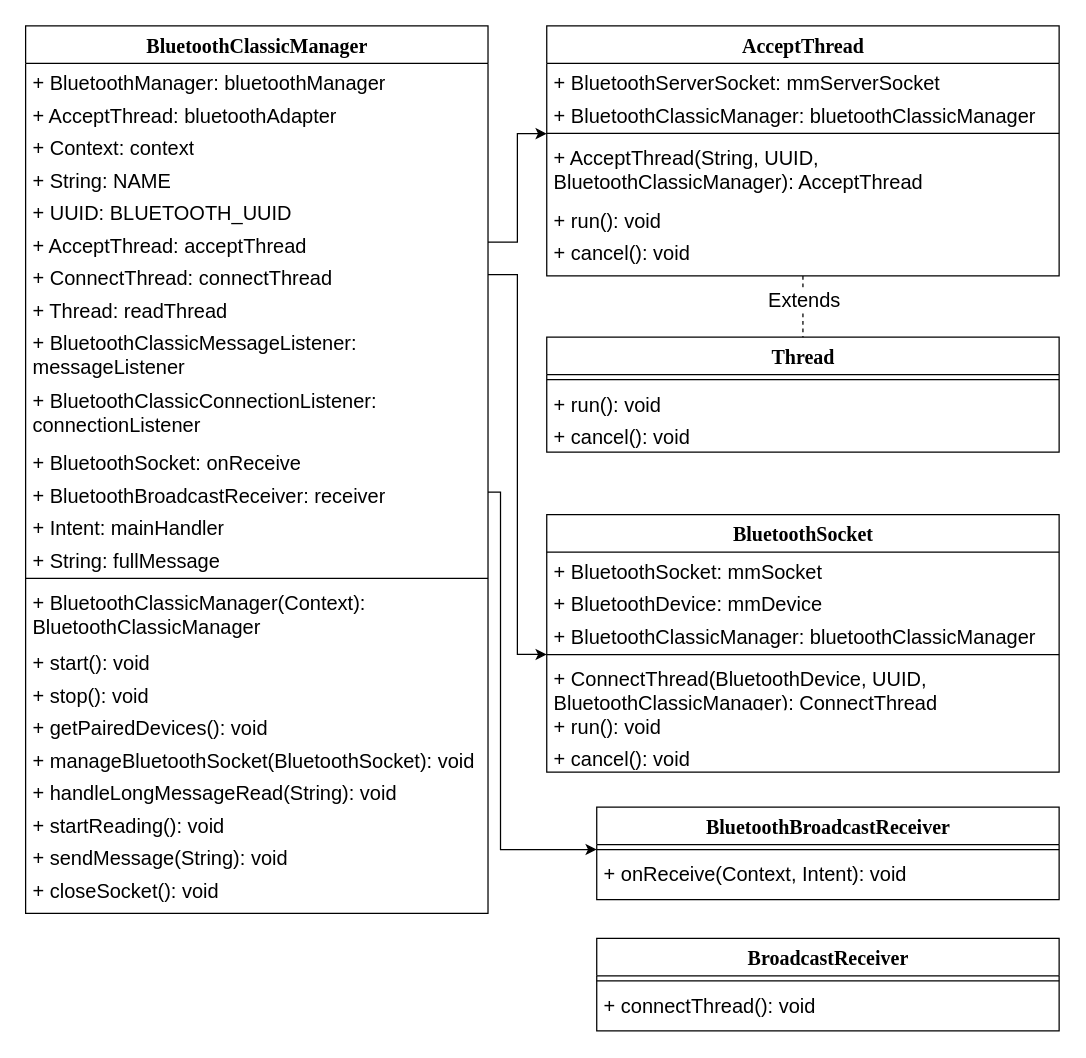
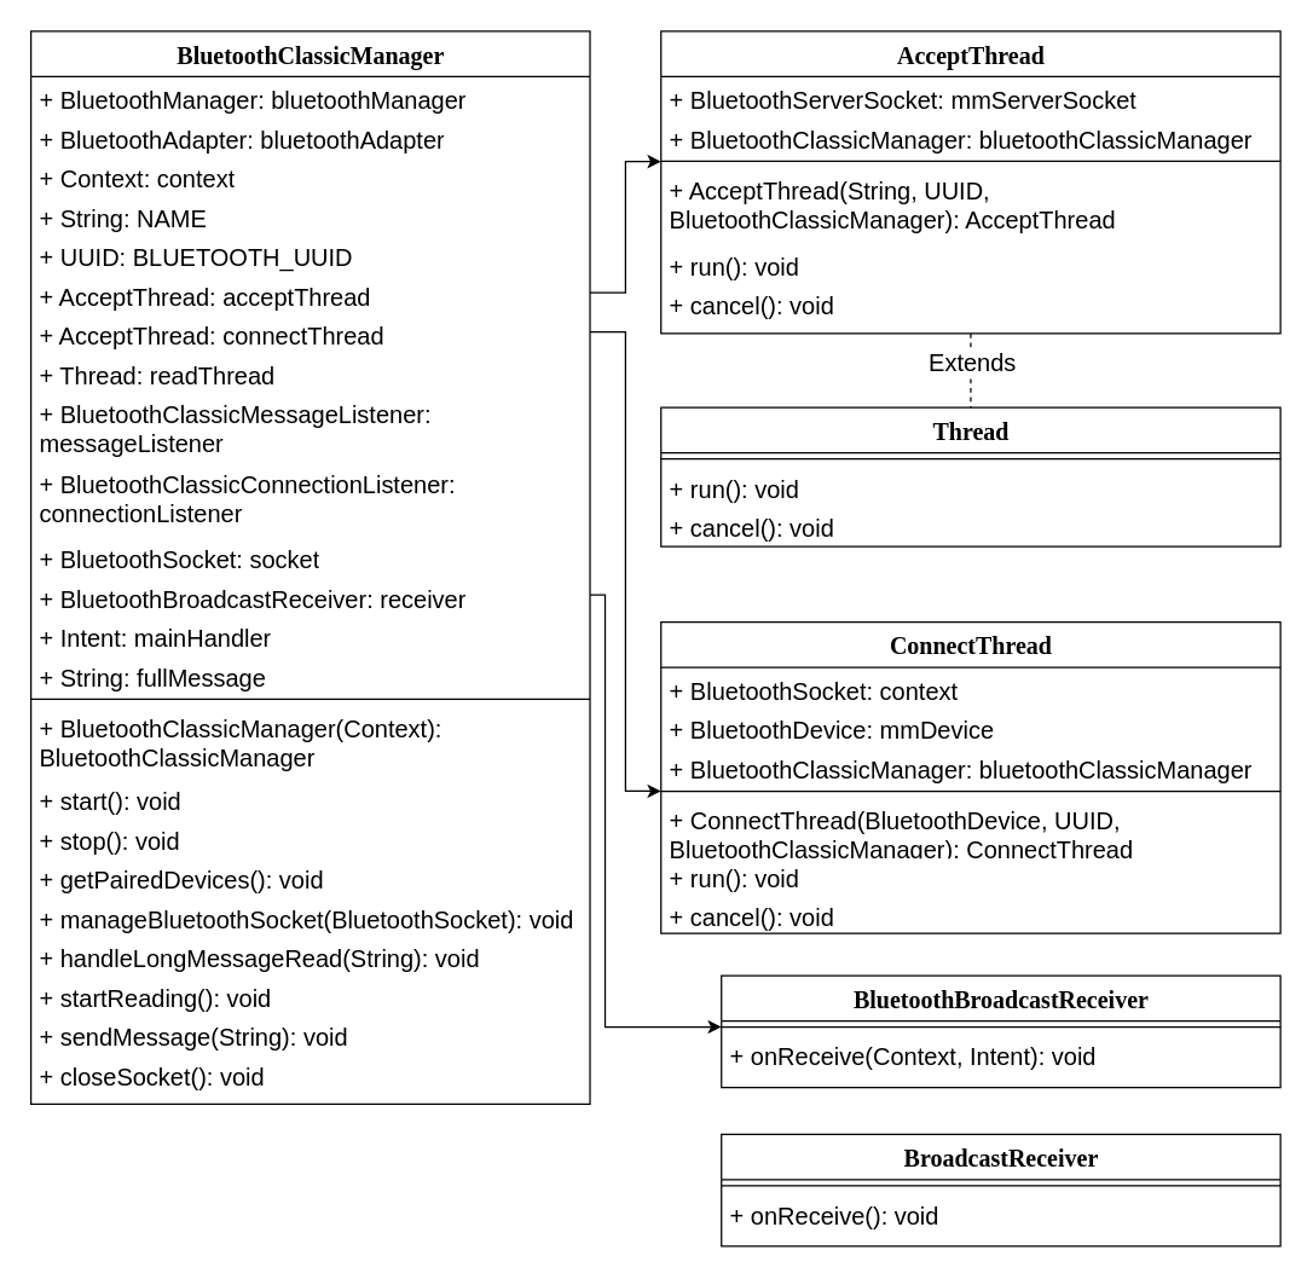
  <mxCell id="0" />
  <mxCell id="1" parent="0" />
  <mxCell id="2" value="BluetoothClassicManager" style="swimlane;html=1;fontStyle=1;align=center;verticalAlign=top;childLayout=stackLayout;horizontal=1;startSize=30;horizontalStack=0;resizeParent=1;resizeLast=0;collapsible=1;marginBottom=0;swimlaneFillColor=#ffffff;rounded=0;shadow=0;comic=0;labelBackgroundColor=none;strokeWidth=1;fillColor=none;fontFamily=Verdana;fontSize=16;" parent="1" vertex="1"><mxGeometry width="370" height="710" as="geometry" x="20" y="20" /></mxCell>
  <mxCell id="3" value="+ BluetoothManager: bluetoothManager" style="text;html=1;strokeColor=none;fillColor=none;align=left;verticalAlign=top;spacingLeft=4;spacingRight=4;whiteSpace=wrap;overflow=hidden;rotatable=0;points=[[0,0.5],[1,0.5]];portConstraint=eastwest;fontSize=16;" parent="2" vertex="1"><mxGeometry y="30" width="370" height="26" as="geometry" /></mxCell>
- <mxCell id="4" value="+ AcceptThread: bluetoothAdapter" style="text;html=1;strokeColor=none;fillColor=none;align=left;verticalAlign=top;spacingLeft=4;spacingRight=4;whiteSpace=wrap;overflow=hidden;rotatable=0;points=[[0,0.5],[1,0.5]];portConstraint=eastwest;fontSize=16;" parent="2" vertex="1"><mxGeometry y="56" width="370" height="26" as="geometry" /></mxCell>
+ <mxCell id="4" value="+ BluetoothAdapter: bluetoothAdapter" style="text;html=1;strokeColor=none;fillColor=none;align=left;verticalAlign=top;spacingLeft=4;spacingRight=4;whiteSpace=wrap;overflow=hidden;rotatable=0;points=[[0,0.5],[1,0.5]];portConstraint=eastwest;fontSize=16;" parent="2" vertex="1"><mxGeometry y="56" width="370" height="26" as="geometry" /></mxCell>
  <mxCell id="5" value="+ Context: context" style="text;html=1;strokeColor=none;fillColor=none;align=left;verticalAlign=top;spacingLeft=4;spacingRight=4;whiteSpace=wrap;overflow=hidden;rotatable=0;points=[[0,0.5],[1,0.5]];portConstraint=eastwest;fontSize=16;" parent="2" vertex="1"><mxGeometry y="82" width="370" height="26" as="geometry" /></mxCell>
  <mxCell id="6" value="+ String: NAME" style="text;html=1;strokeColor=none;fillColor=none;align=left;verticalAlign=top;spacingLeft=4;spacingRight=4;whiteSpace=wrap;overflow=hidden;rotatable=0;points=[[0,0.5],[1,0.5]];portConstraint=eastwest;fontSize=16;" parent="2" vertex="1"><mxGeometry y="108" width="370" height="26" as="geometry" /></mxCell>
  <mxCell id="7" value="+ UUID: BLUETOOTH_UUID" style="text;html=1;strokeColor=none;fillColor=none;align=left;verticalAlign=top;spacingLeft=4;spacingRight=4;whiteSpace=wrap;overflow=hidden;rotatable=0;points=[[0,0.5],[1,0.5]];portConstraint=eastwest;fontSize=16;" parent="2" vertex="1"><mxGeometry y="134" width="370" height="26" as="geometry" /></mxCell>
  <mxCell id="8" value="+ AcceptThread: acceptThread" style="text;html=1;strokeColor=none;fillColor=none;align=left;verticalAlign=top;spacingLeft=4;spacingRight=4;whiteSpace=wrap;overflow=hidden;rotatable=0;points=[[0,0.5],[1,0.5]];portConstraint=eastwest;fontSize=16;" parent="2" vertex="1"><mxGeometry y="160" width="370" height="26" as="geometry" /></mxCell>
- <mxCell id="9" value="+ ConnectThread: connectThread" style="text;html=1;strokeColor=none;fillColor=none;align=left;verticalAlign=top;spacingLeft=4;spacingRight=4;whiteSpace=wrap;overflow=hidden;rotatable=0;points=[[0,0.5],[1,0.5]];portConstraint=eastwest;fontSize=16;" parent="2" vertex="1"><mxGeometry y="186" width="370" height="26" as="geometry" /></mxCell>
+ <mxCell id="9" value="+ AcceptThread: connectThread" style="text;html=1;strokeColor=none;fillColor=none;align=left;verticalAlign=top;spacingLeft=4;spacingRight=4;whiteSpace=wrap;overflow=hidden;rotatable=0;points=[[0,0.5],[1,0.5]];portConstraint=eastwest;fontSize=16;" parent="2" vertex="1"><mxGeometry y="186" width="370" height="26" as="geometry" /></mxCell>
  <mxCell id="10" value="+ Thread: readThread" style="text;html=1;strokeColor=none;fillColor=none;align=left;verticalAlign=top;spacingLeft=4;spacingRight=4;whiteSpace=wrap;overflow=hidden;rotatable=0;points=[[0,0.5],[1,0.5]];portConstraint=eastwest;fontSize=16;" parent="2" vertex="1"><mxGeometry y="212" width="370" height="26" as="geometry" /></mxCell>
  <mxCell id="11" value="+ BluetoothClassicMessageListener: messageListener" style="text;html=1;strokeColor=none;fillColor=none;align=left;verticalAlign=top;spacingLeft=4;spacingRight=4;whiteSpace=wrap;overflow=hidden;rotatable=0;points=[[0,0.5],[1,0.5]];portConstraint=eastwest;fontSize=16;" parent="2" vertex="1"><mxGeometry y="238" width="370" height="46" as="geometry" /></mxCell>
  <mxCell id="12" value="+ BluetoothClassicConnectionListener: connectionListener" style="text;html=1;strokeColor=none;fillColor=none;align=left;verticalAlign=top;spacingLeft=4;spacingRight=4;whiteSpace=wrap;overflow=hidden;rotatable=0;points=[[0,0.5],[1,0.5]];portConstraint=eastwest;fontSize=16;" parent="2" vertex="1"><mxGeometry y="284" width="370" height="50" as="geometry" /></mxCell>
- <mxCell id="13" value="+ BluetoothSocket: onReceive" style="text;html=1;strokeColor=none;fillColor=none;align=left;verticalAlign=top;spacingLeft=4;spacingRight=4;whiteSpace=wrap;overflow=hidden;rotatable=0;points=[[0,0.5],[1,0.5]];portConstraint=eastwest;fontSize=16;" parent="2" vertex="1"><mxGeometry y="334" width="370" height="26" as="geometry" /></mxCell>
+ <mxCell id="13" value="+ BluetoothSocket: socket" style="text;html=1;strokeColor=none;fillColor=none;align=left;verticalAlign=top;spacingLeft=4;spacingRight=4;whiteSpace=wrap;overflow=hidden;rotatable=0;points=[[0,0.5],[1,0.5]];portConstraint=eastwest;fontSize=16;" parent="2" vertex="1"><mxGeometry y="334" width="370" height="26" as="geometry" /></mxCell>
  <mxCell id="14" value="+ BluetoothBroadcastReceiver: receiver" style="text;html=1;strokeColor=none;fillColor=none;align=left;verticalAlign=top;spacingLeft=4;spacingRight=4;whiteSpace=wrap;overflow=hidden;rotatable=0;points=[[0,0.5],[1,0.5]];portConstraint=eastwest;fontSize=16;" parent="2" vertex="1"><mxGeometry y="360" width="370" height="26" as="geometry" /></mxCell>
  <mxCell id="15" value="+ Intent: mainHandler" style="text;html=1;strokeColor=none;fillColor=none;align=left;verticalAlign=top;spacingLeft=4;spacingRight=4;whiteSpace=wrap;overflow=hidden;rotatable=0;points=[[0,0.5],[1,0.5]];portConstraint=eastwest;fontSize=16;" parent="2" vertex="1"><mxGeometry y="386" width="370" height="26" as="geometry" /></mxCell>
  <mxCell id="16" value="+ String: fullMessage" style="text;html=1;strokeColor=none;fillColor=none;align=left;verticalAlign=top;spacingLeft=4;spacingRight=4;whiteSpace=wrap;overflow=hidden;rotatable=0;points=[[0,0.5],[1,0.5]];portConstraint=eastwest;fontSize=16;" parent="2" vertex="1"><mxGeometry y="412" width="370" height="26" as="geometry" /></mxCell>
  <mxCell id="17" value="" style="line;html=1;strokeWidth=1;fillColor=none;align=left;verticalAlign=middle;spacingTop=-1;spacingLeft=3;spacingRight=3;rotatable=0;labelPosition=right;points=[];portConstraint=eastwest;fontSize=16;" parent="2" vertex="1"><mxGeometry y="438" width="370" height="8" as="geometry" /></mxCell>
  <mxCell id="18" value="+ BluetoothClassicManager(Context): BluetoothClassicManager" style="text;html=1;strokeColor=none;fillColor=none;align=left;verticalAlign=top;spacingLeft=4;spacingRight=4;whiteSpace=wrap;overflow=hidden;rotatable=0;points=[[0,0.5],[1,0.5]];portConstraint=eastwest;fontSize=16;" parent="2" vertex="1"><mxGeometry y="446" width="370" height="48" as="geometry" /></mxCell>
  <mxCell id="19" value="+ start(): void" style="text;html=1;strokeColor=none;fillColor=none;align=left;verticalAlign=top;spacingLeft=4;spacingRight=4;whiteSpace=wrap;overflow=hidden;rotatable=0;points=[[0,0.5],[1,0.5]];portConstraint=eastwest;fontSize=16;" parent="2" vertex="1"><mxGeometry y="494" width="370" height="26" as="geometry" /></mxCell>
  <mxCell id="20" value="+ stop(): void" style="text;html=1;strokeColor=none;fillColor=none;align=left;verticalAlign=top;spacingLeft=4;spacingRight=4;whiteSpace=wrap;overflow=hidden;rotatable=0;points=[[0,0.5],[1,0.5]];portConstraint=eastwest;fontSize=16;" parent="2" vertex="1"><mxGeometry y="520" width="370" height="26" as="geometry" /></mxCell>
  <mxCell id="21" value="+ getPairedDevices(): void" style="text;html=1;strokeColor=none;fillColor=none;align=left;verticalAlign=top;spacingLeft=4;spacingRight=4;whiteSpace=wrap;overflow=hidden;rotatable=0;points=[[0,0.5],[1,0.5]];portConstraint=eastwest;fontSize=16;" parent="2" vertex="1"><mxGeometry y="546" width="370" height="26" as="geometry" /></mxCell>
  <mxCell id="22" value="+ manageBluetoothSocket(BluetoothSocket): void" style="text;html=1;strokeColor=none;fillColor=none;align=left;verticalAlign=top;spacingLeft=4;spacingRight=4;whiteSpace=wrap;overflow=hidden;rotatable=0;points=[[0,0.5],[1,0.5]];portConstraint=eastwest;fontSize=16;" parent="2" vertex="1"><mxGeometry y="572" width="370" height="26" as="geometry" /></mxCell>
  <mxCell id="23" value="+ handleLongMessageRead(String): void" style="text;html=1;strokeColor=none;fillColor=none;align=left;verticalAlign=top;spacingLeft=4;spacingRight=4;whiteSpace=wrap;overflow=hidden;rotatable=0;points=[[0,0.5],[1,0.5]];portConstraint=eastwest;fontSize=16;" parent="2" vertex="1"><mxGeometry y="598" width="370" height="26" as="geometry" /></mxCell>
  <mxCell id="24" value="+ startReading(): void" style="text;html=1;strokeColor=none;fillColor=none;align=left;verticalAlign=top;spacingLeft=4;spacingRight=4;whiteSpace=wrap;overflow=hidden;rotatable=0;points=[[0,0.5],[1,0.5]];portConstraint=eastwest;fontSize=16;" parent="2" vertex="1"><mxGeometry y="624" width="370" height="26" as="geometry" /></mxCell>
  <mxCell id="25" value="+ sendMessage(String): void" style="text;html=1;strokeColor=none;fillColor=none;align=left;verticalAlign=top;spacingLeft=4;spacingRight=4;whiteSpace=wrap;overflow=hidden;rotatable=0;points=[[0,0.5],[1,0.5]];portConstraint=eastwest;fontSize=16;" parent="2" vertex="1"><mxGeometry y="650" width="370" height="26" as="geometry" /></mxCell>
  <mxCell id="26" value="+ closeSocket(): void" style="text;html=1;strokeColor=none;fillColor=none;align=left;verticalAlign=top;spacingLeft=4;spacingRight=4;whiteSpace=wrap;overflow=hidden;rotatable=0;points=[[0,0.5],[1,0.5]];portConstraint=eastwest;fontSize=16;" parent="2" vertex="1"><mxGeometry y="676" width="370" height="34" as="geometry" /></mxCell>
  <mxCell id="27" value="BluetoothBroadcastReceiver" style="swimlane;html=1;fontStyle=1;align=center;verticalAlign=top;childLayout=stackLayout;horizontal=1;startSize=30;horizontalStack=0;resizeParent=1;resizeLast=0;collapsible=1;marginBottom=0;swimlaneFillColor=#ffffff;rounded=0;shadow=0;comic=0;labelBackgroundColor=none;strokeWidth=1;fillColor=none;fontFamily=Verdana;fontSize=16;" parent="1" vertex="1"><mxGeometry x="477" y="645" width="370" height="74" as="geometry" /></mxCell>
  <mxCell id="28" value="" style="line;html=1;strokeWidth=1;fillColor=none;align=left;verticalAlign=middle;spacingTop=-1;spacingLeft=3;spacingRight=3;rotatable=0;labelPosition=right;points=[];portConstraint=eastwest;fontSize=16;" parent="27" vertex="1"><mxGeometry y="30" width="370" height="8" as="geometry" /></mxCell>
  <mxCell id="29" value="+ onReceive(Context, Intent): void" style="text;html=1;strokeColor=none;fillColor=none;align=left;verticalAlign=top;spacingLeft=4;spacingRight=4;whiteSpace=wrap;overflow=hidden;rotatable=0;points=[[0,0.5],[1,0.5]];portConstraint=eastwest;fontSize=16;" parent="27" vertex="1"><mxGeometry y="38" width="370" height="36" as="geometry" /></mxCell>
  <mxCell id="30" style="edgeStyle=orthogonalEdgeStyle;rounded=0;orthogonalLoop=1;jettySize=auto;html=1;curved=0;dashed=1;fontSize=16;endArrow=none;" parent="1" source="32" target="50" edge="1"><mxGeometry relative="1" as="geometry" /></mxCell>
  <mxCell id="31" value="Extends" style="edgeLabel;html=1;align=center;verticalAlign=middle;resizable=0;points=[];fontSize=16;" parent="30" vertex="1" connectable="0"><mxGeometry x="-0.427" y="2" relative="1" as="geometry"><mxPoint x="-2" y="4" as="offset" /></mxGeometry></mxCell>
  <mxCell id="32" value="AcceptThread" style="swimlane;html=1;fontStyle=1;align=center;verticalAlign=top;childLayout=stackLayout;horizontal=1;startSize=30;horizontalStack=0;resizeParent=1;resizeLast=0;collapsible=1;marginBottom=0;swimlaneFillColor=#ffffff;rounded=0;shadow=0;comic=0;labelBackgroundColor=none;strokeWidth=1;fillColor=none;fontFamily=Verdana;fontSize=16;" parent="1" vertex="1"><mxGeometry x="437" width="410" height="200" as="geometry" y="20" /></mxCell>
  <mxCell id="33" value="+ BluetoothServerSocket: mmServerSocket" style="text;html=1;strokeColor=none;fillColor=none;align=left;verticalAlign=top;spacingLeft=4;spacingRight=4;whiteSpace=wrap;overflow=hidden;rotatable=0;points=[[0,0.5],[1,0.5]];portConstraint=eastwest;fontSize=16;" parent="32" vertex="1"><mxGeometry y="30" width="410" height="26" as="geometry" /></mxCell>
  <mxCell id="34" value="+ BluetoothClassicManager: bluetoothClassicManager" style="text;html=1;strokeColor=none;fillColor=none;align=left;verticalAlign=top;spacingLeft=4;spacingRight=4;whiteSpace=wrap;overflow=hidden;rotatable=0;points=[[0,0.5],[1,0.5]];portConstraint=eastwest;fontSize=16;" parent="32" vertex="1"><mxGeometry y="56" width="410" height="26" as="geometry" /></mxCell>
  <mxCell id="35" value="" style="line;html=1;strokeWidth=1;fillColor=none;align=left;verticalAlign=middle;spacingTop=-1;spacingLeft=3;spacingRight=3;rotatable=0;labelPosition=right;points=[];portConstraint=eastwest;fontSize=16;" parent="32" vertex="1"><mxGeometry y="82" width="410" height="8" as="geometry" /></mxCell>
  <mxCell id="36" value="+ AcceptThread(String, UUID, BluetoothClassicManager): AcceptThread" style="text;html=1;strokeColor=none;fillColor=none;align=left;verticalAlign=top;spacingLeft=4;spacingRight=4;whiteSpace=wrap;overflow=hidden;rotatable=0;points=[[0,0.5],[1,0.5]];portConstraint=eastwest;fontSize=16;" parent="32" vertex="1"><mxGeometry y="90" width="410" height="50" as="geometry" /></mxCell>
  <mxCell id="37" value="+ run(): void" style="text;html=1;strokeColor=none;fillColor=none;align=left;verticalAlign=top;spacingLeft=4;spacingRight=4;whiteSpace=wrap;overflow=hidden;rotatable=0;points=[[0,0.5],[1,0.5]];portConstraint=eastwest;fontSize=16;" parent="32" vertex="1"><mxGeometry y="140" width="410" height="26" as="geometry" /></mxCell>
  <mxCell id="38" value="+ cancel(): void" style="text;html=1;strokeColor=none;fillColor=none;align=left;verticalAlign=top;spacingLeft=4;spacingRight=4;whiteSpace=wrap;overflow=hidden;rotatable=0;points=[[0,0.5],[1,0.5]];portConstraint=eastwest;fontSize=16;" parent="32" vertex="1"><mxGeometry y="166" width="410" height="34" as="geometry" /></mxCell>
  <mxCell id="39" value="BroadcastReceiver" style="swimlane;html=1;fontStyle=1;align=center;verticalAlign=top;childLayout=stackLayout;horizontal=1;startSize=30;horizontalStack=0;resizeParent=1;resizeLast=0;collapsible=1;marginBottom=0;swimlaneFillColor=#ffffff;rounded=0;shadow=0;comic=0;labelBackgroundColor=none;strokeWidth=1;fillColor=none;fontFamily=Verdana;fontSize=16;" parent="1" vertex="1"><mxGeometry x="477" y="750" width="370" height="74" as="geometry" /></mxCell>
  <mxCell id="40" value="" style="line;html=1;strokeWidth=1;fillColor=none;align=left;verticalAlign=middle;spacingTop=-1;spacingLeft=3;spacingRight=3;rotatable=0;labelPosition=right;points=[];portConstraint=eastwest;fontSize=16;" parent="39" vertex="1"><mxGeometry y="30" width="370" height="8" as="geometry" /></mxCell>
- <mxCell id="41" value="+ connectThread(): void" style="text;html=1;strokeColor=none;fillColor=none;align=left;verticalAlign=top;spacingLeft=4;spacingRight=4;whiteSpace=wrap;overflow=hidden;rotatable=0;points=[[0,0.5],[1,0.5]];portConstraint=eastwest;fontSize=16;" parent="39" vertex="1"><mxGeometry y="38" width="370" height="36" as="geometry" /></mxCell>
- <mxCell id="42" value="BluetoothSocket" style="swimlane;html=1;fontStyle=1;align=center;verticalAlign=top;childLayout=stackLayout;horizontal=1;startSize=30;horizontalStack=0;resizeParent=1;resizeLast=0;collapsible=1;marginBottom=0;swimlaneFillColor=#ffffff;rounded=0;shadow=0;comic=0;labelBackgroundColor=none;strokeWidth=1;fillColor=none;fontFamily=Verdana;fontSize=16;" parent="1" vertex="1"><mxGeometry x="437" y="411" width="410" height="206" as="geometry" /></mxCell>
- <mxCell id="43" value="+ BluetoothSocket: mmSocket" style="text;html=1;strokeColor=none;fillColor=none;align=left;verticalAlign=top;spacingLeft=4;spacingRight=4;whiteSpace=wrap;overflow=hidden;rotatable=0;points=[[0,0.5],[1,0.5]];portConstraint=eastwest;fontSize=16;" parent="42" vertex="1"><mxGeometry y="30" width="410" height="26" as="geometry" /></mxCell>
+ <mxCell id="41" value="+ onReceive(): void" style="text;html=1;strokeColor=none;fillColor=none;align=left;verticalAlign=top;spacingLeft=4;spacingRight=4;whiteSpace=wrap;overflow=hidden;rotatable=0;points=[[0,0.5],[1,0.5]];portConstraint=eastwest;fontSize=16;" parent="39" vertex="1"><mxGeometry y="38" width="370" height="36" as="geometry" /></mxCell>
+ <mxCell id="42" value="ConnectThread" style="swimlane;html=1;fontStyle=1;align=center;verticalAlign=top;childLayout=stackLayout;horizontal=1;startSize=30;horizontalStack=0;resizeParent=1;resizeLast=0;collapsible=1;marginBottom=0;swimlaneFillColor=#ffffff;rounded=0;shadow=0;comic=0;labelBackgroundColor=none;strokeWidth=1;fillColor=none;fontFamily=Verdana;fontSize=16;" parent="1" vertex="1"><mxGeometry x="437" y="411" width="410" height="206" as="geometry" /></mxCell>
+ <mxCell id="43" value="+ BluetoothSocket: context" style="text;html=1;strokeColor=none;fillColor=none;align=left;verticalAlign=top;spacingLeft=4;spacingRight=4;whiteSpace=wrap;overflow=hidden;rotatable=0;points=[[0,0.5],[1,0.5]];portConstraint=eastwest;fontSize=16;" parent="42" vertex="1"><mxGeometry y="30" width="410" height="26" as="geometry" /></mxCell>
  <mxCell id="44" value="+ BluetoothDevice: mmDevice" style="text;html=1;strokeColor=none;fillColor=none;align=left;verticalAlign=top;spacingLeft=4;spacingRight=4;whiteSpace=wrap;overflow=hidden;rotatable=0;points=[[0,0.5],[1,0.5]];portConstraint=eastwest;fontSize=16;" parent="42" vertex="1"><mxGeometry y="56" width="410" height="26" as="geometry" /></mxCell>
  <mxCell id="45" value="+ BluetoothClassicManager: bluetoothClassicManager" style="text;html=1;strokeColor=none;fillColor=none;align=left;verticalAlign=top;spacingLeft=4;spacingRight=4;whiteSpace=wrap;overflow=hidden;rotatable=0;points=[[0,0.5],[1,0.5]];portConstraint=eastwest;fontSize=16;" parent="42" vertex="1"><mxGeometry y="82" width="410" height="26" as="geometry" /></mxCell>
  <mxCell id="46" value="" style="line;html=1;strokeWidth=1;fillColor=none;align=left;verticalAlign=middle;spacingTop=-1;spacingLeft=3;spacingRight=3;rotatable=0;labelPosition=right;points=[];portConstraint=eastwest;fontSize=16;" parent="42" vertex="1"><mxGeometry y="108" width="410" height="8" as="geometry" /></mxCell>
  <mxCell id="47" value="+ ConnectThread(BluetoothDevice, UUID, BluetoothClassicManager): ConnectThread" style="text;html=1;strokeColor=none;fillColor=none;align=left;verticalAlign=top;spacingLeft=4;spacingRight=4;whiteSpace=wrap;overflow=hidden;rotatable=0;points=[[0,0.5],[1,0.5]];portConstraint=eastwest;fontSize=16;" parent="42" vertex="1"><mxGeometry y="116" width="410" height="38" as="geometry" /></mxCell>
  <mxCell id="48" value="+ run(): void" style="text;html=1;strokeColor=none;fillColor=none;align=left;verticalAlign=top;spacingLeft=4;spacingRight=4;whiteSpace=wrap;overflow=hidden;rotatable=0;points=[[0,0.5],[1,0.5]];portConstraint=eastwest;fontSize=16;" parent="42" vertex="1"><mxGeometry y="154" width="410" height="26" as="geometry" /></mxCell>
  <mxCell id="49" value="+ cancel(): void" style="text;html=1;strokeColor=none;fillColor=none;align=left;verticalAlign=top;spacingLeft=4;spacingRight=4;whiteSpace=wrap;overflow=hidden;rotatable=0;points=[[0,0.5],[1,0.5]];portConstraint=eastwest;fontSize=16;" parent="42" vertex="1"><mxGeometry y="180" width="410" height="26" as="geometry" /></mxCell>
  <mxCell id="50" value="Thread" style="swimlane;html=1;fontStyle=1;align=center;verticalAlign=top;childLayout=stackLayout;horizontal=1;startSize=30;horizontalStack=0;resizeParent=1;resizeLast=0;collapsible=1;marginBottom=0;swimlaneFillColor=#ffffff;rounded=0;shadow=0;comic=0;labelBackgroundColor=none;strokeWidth=1;fillColor=none;fontFamily=Verdana;fontSize=16;" parent="1" vertex="1"><mxGeometry x="437" y="269" width="410" height="92" as="geometry" /></mxCell>
  <mxCell id="51" value="" style="line;html=1;strokeWidth=1;fillColor=none;align=left;verticalAlign=middle;spacingTop=-1;spacingLeft=3;spacingRight=3;rotatable=0;labelPosition=right;points=[];portConstraint=eastwest;fontSize=16;" parent="50" vertex="1"><mxGeometry y="30" width="410" height="8" as="geometry" /></mxCell>
  <mxCell id="52" value="+ run(): void" style="text;html=1;strokeColor=none;fillColor=none;align=left;verticalAlign=top;spacingLeft=4;spacingRight=4;whiteSpace=wrap;overflow=hidden;rotatable=0;points=[[0,0.5],[1,0.5]];portConstraint=eastwest;fontSize=16;" parent="50" vertex="1"><mxGeometry y="38" width="410" height="26" as="geometry" /></mxCell>
  <mxCell id="53" value="+ cancel(): void" style="text;html=1;strokeColor=none;fillColor=none;align=left;verticalAlign=top;spacingLeft=4;spacingRight=4;whiteSpace=wrap;overflow=hidden;rotatable=0;points=[[0,0.5],[1,0.5]];portConstraint=eastwest;fontSize=16;" parent="50" vertex="1"><mxGeometry y="64" width="410" height="26" as="geometry" /></mxCell>
  <mxCell id="54" style="edgeStyle=orthogonalEdgeStyle;rounded=0;orthogonalLoop=1;jettySize=auto;html=1;fontSize=16;entryX=0;entryY=0.517;entryDx=0;entryDy=0;entryPerimeter=0;" parent="1" source="8" target="35" edge="1"><mxGeometry relative="1" as="geometry" /></mxCell>
  <mxCell id="55" style="edgeStyle=orthogonalEdgeStyle;rounded=0;orthogonalLoop=1;jettySize=auto;html=1;entryX=0;entryY=0.486;entryDx=0;entryDy=0;entryPerimeter=0;fontSize=16;" parent="1" source="9" target="46" edge="1"><mxGeometry relative="1" as="geometry"><mxPoint x="420" y="440" as="targetPoint" /></mxGeometry></mxCell>
  <mxCell id="56" style="edgeStyle=orthogonalEdgeStyle;rounded=0;orthogonalLoop=1;jettySize=auto;html=1;" parent="1" source="14" target="28" edge="1"><mxGeometry relative="1" as="geometry"><Array as="points"><mxPoint x="400" y="393" /><mxPoint x="400" y="679" /></Array></mxGeometry></mxCell>
